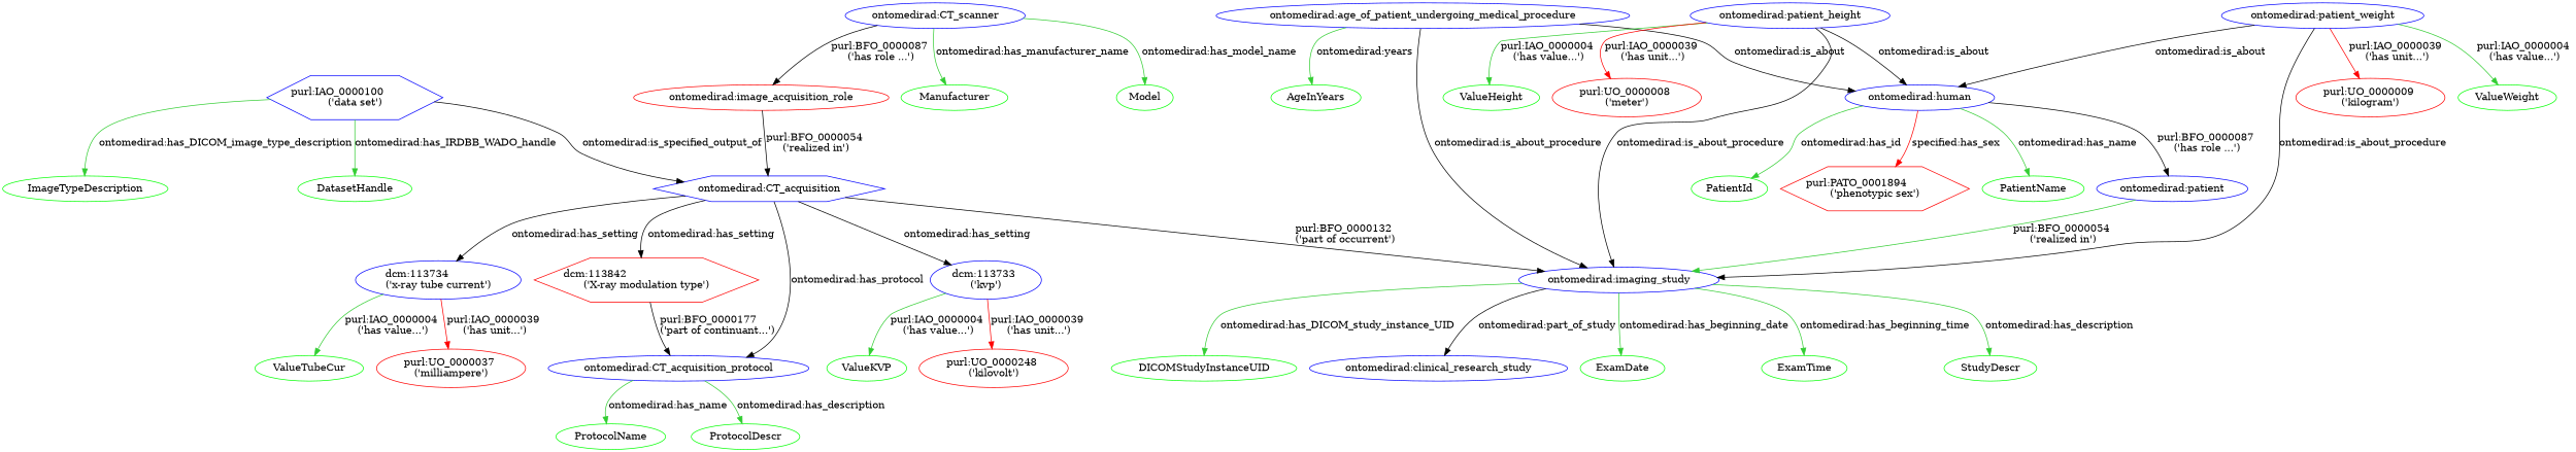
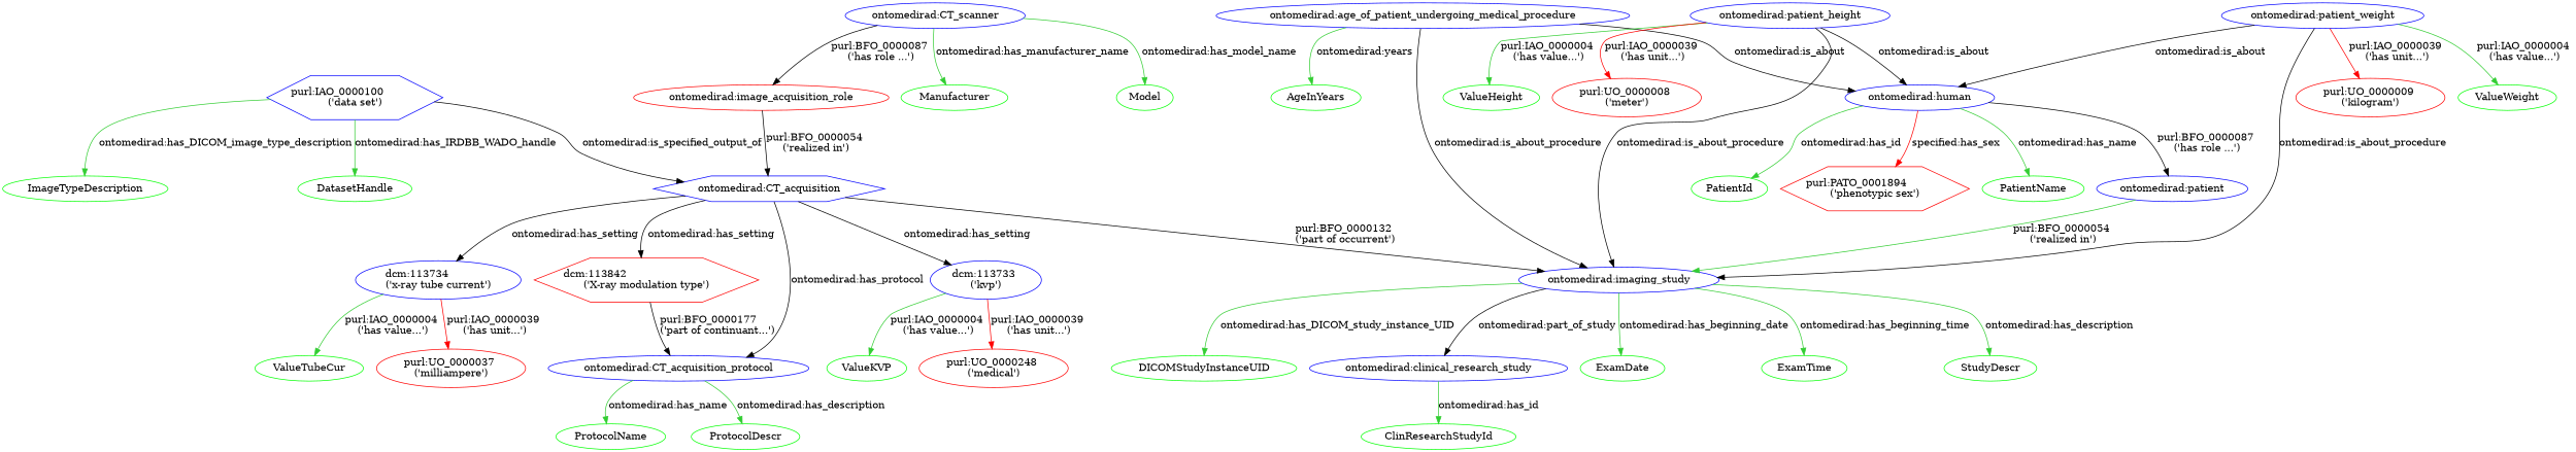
  digraph {
    node [color=green]
    edge [color=limegreen]
    n1 [color=blue label="ontomedirad:patient"]
    n2 [color=blue label="ontomedirad:imaging_study"]
    ExamDate
    ExamTime
    StudyDescr
    DICOMStudyInstanceUID
    n7 [color=blue label="ontomedirad:clinical_research_study"]
+   ClinResearchStudyId
    n9 [color=blue label="ontomedirad:human"]
    n10 [color=red label="purl:PATO_0001894 \l('phenotypic sex')" shape=hexagon]
    PatientName
    PatientId
    n13 [color=blue label="ontomedirad:CT_acquisition" shape=hexagon]
    n14 [color=blue label="ontomedirad:CT_acquisition_protocol"]
    n15 [color=red label="dcm:113842 \l('X-ray modulation type')" shape=hexagon]
    n16 [color=blue label="dcm:113733 \l('kvp')"]
    n17 [color=blue label="dcm:113734 \l('x-ray tube current')"]
    ProtocolName
    ProtocolDescr
    ValueKVP
-   n21 [color=red label="purl:UO_0000248 \l('kilovolt')"]
+   n21 [color=red label="purl:UO_0000248 \l('medical')"]
    ValueTubeCur
    n23 [color=red label="purl:UO_0000037 \l('milliampere')"]
    n24 [color=blue label="purl:IAO_0000100 \l('data set')" shape=hexagon]
    ImageTypeDescription
    DatasetHandle
    n27 [color=blue label="ontomedirad:age_of_patient_undergoing_medical_procedure"]
    AgeInYears
    n29 [color=blue label="ontomedirad:patient_weight"]
    ValueWeight
    n31 [color=red label="purl:UO_0000009 \l('kilogram')"]
    n32 [color=blue label="ontomedirad:patient_height"]
    ValueHeight
    n34 [color=red label="purl:UO_0000008 \l('meter')"]
    n35 [color=blue label="ontomedirad:CT_scanner"]
    n36 [color=red label="ontomedirad:image_acquisition_role"]
    Manufacturer
    Model
    n1 -> n2 [label="purl:BFO_0000054 \l('realized in')"]
    n2 -> ExamDate [label="ontomedirad:has_beginning_date"]
    n2 -> ExamTime [label="ontomedirad:has_beginning_time"]
    n2 -> StudyDescr [label="ontomedirad:has_description"]
    n2 -> DICOMStudyInstanceUID [label="ontomedirad:has_DICOM_study_instance_UID"]
    n2 -> n7 [label="ontomedirad:part_of_study" color=""]
+   n7 -> ClinResearchStudyId [label="ontomedirad:has_id"]
    n9 -> n1 [label="purl:BFO_0000087 \l('has role ...')" color=""]
    n9 -> n10 [color=red label="specified:has_sex"]
    n9 -> PatientName [label="ontomedirad:has_name"]
    n9 -> PatientId [label="ontomedirad:has_id"]
    n13 -> n2 [label="purl:BFO_0000132 \l('part of occurrent')" color=""]
    n13 -> n14 [label="ontomedirad:has_protocol" color=""]
    n13 -> n15 [label="ontomedirad:has_setting" color=""]
    n13 -> n16 [label="ontomedirad:has_setting" color=""]
    n13 -> n17 [label="ontomedirad:has_setting" color=""]
    n14 -> ProtocolName [label="ontomedirad:has_name"]
    n14 -> ProtocolDescr [label="ontomedirad:has_description"]
    n15 -> n14 [label="purl:BFO_0000177 \l('part of continuant...')" color=""]
    n16 -> ValueKVP [label="purl:IAO_0000004 \l('has value...')"]
    n16 -> n21 [color=red label="purl:IAO_0000039 \l('has unit...')"]
    n17 -> ValueTubeCur [label="purl:IAO_0000004 \l('has value...')"]
    n17 -> n23 [color=red label="purl:IAO_0000039 \l('has unit...')"]
    n24 -> n13 [label="ontomedirad:is_specified_output_of" color=""]
    n24 -> ImageTypeDescription [label="ontomedirad:has_DICOM_image_type_description"]
    n24 -> DatasetHandle [label="ontomedirad:has_IRDBB_WADO_handle"]
    n27 -> n2 [label="ontomedirad:is_about_procedure" color=""]
    n27 -> n9 [label="ontomedirad:is_about" color=""]
    n27 -> AgeInYears [label="ontomedirad:years"]
    n29 -> n2 [label="ontomedirad:is_about_procedure" color=""]
    n29 -> n9 [label="ontomedirad:is_about" color=""]
    n29 -> ValueWeight [label="purl:IAO_0000004 \l('has value...')"]
    n29 -> n31 [color=red label="purl:IAO_0000039 \l('has unit...')"]
    n32 -> n2 [label="ontomedirad:is_about_procedure" color=""]
    n32 -> n9 [label="ontomedirad:is_about" color=""]
    n32 -> ValueHeight [label="purl:IAO_0000004 \l('has value...')"]
    n32 -> n34 [color=red label="purl:IAO_0000039 \l('has unit...')"]
    n35 -> n36 [label="purl:BFO_0000087 \l('has role ...')" color=""]
    n35 -> Manufacturer [label="ontomedirad:has_manufacturer_name"]
    n35 -> Model [label="ontomedirad:has_model_name"]
    n36 -> n13 [label="purl:BFO_0000054 \l('realized in')" color=""]
  }
